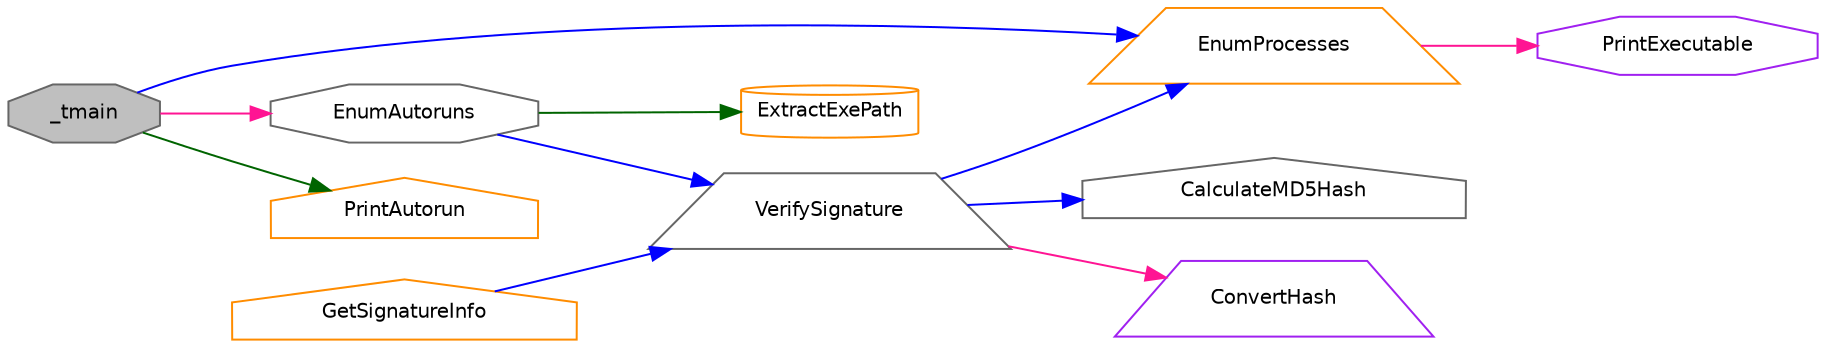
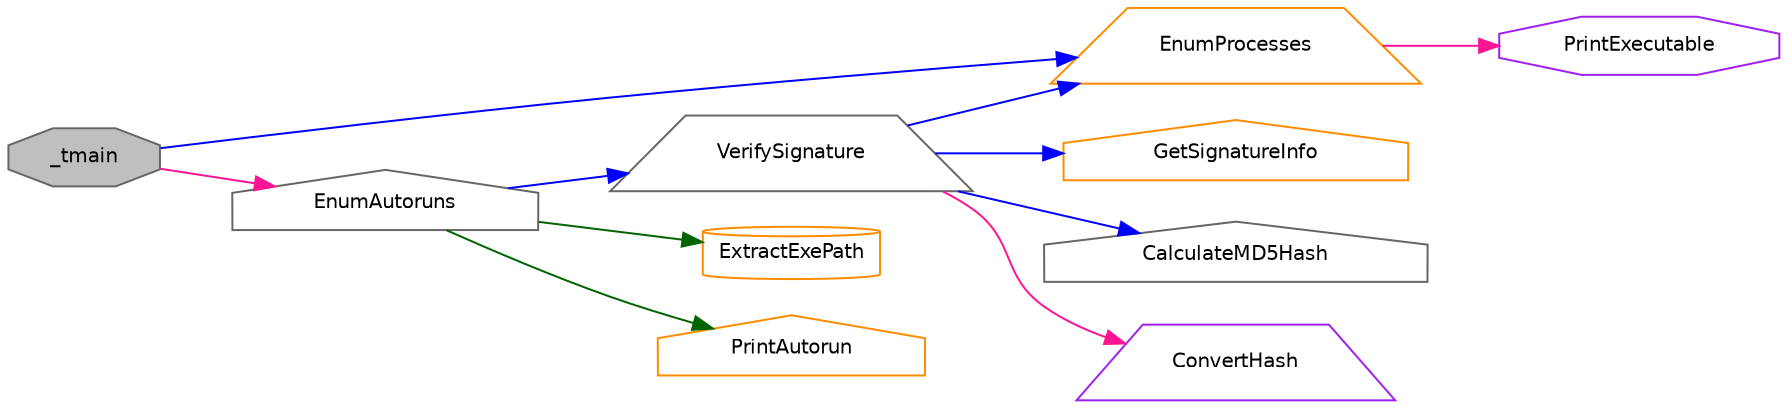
  digraph {
    rankdir=LR
    node [color=gray40 fillcolor=white fontname=Helvetica fontsize=10 shape=house style=filled]
    edge [color=blue fontname=Helvetica fontsize=10 labelfontname=Helvetica labelfontsize=10 style=solid]
    n1 [fillcolor=grey75 fontcolor=black height=0.2 label=_tmain shape=octagon width=0.4]
    n2 [color=darkorange height=0.2 label=EnumProcesses shape=trapezium width=0.4]
-   n3 [height=0.2 label=EnumAutoruns shape=octagon width=0.4]
+   n3 [height=0.2 label=EnumAutoruns width=0.4]
    n4 [color=purple height=0.2 label=PrintExecutable shape=octagon width=0.4]
    n5 [height=0.2 label=VerifySignature shape=trapezium width=0.4]
    n6 [color=darkorange height=0.2 label=ExtractExePath shape=cylinder width=0.4]
    n7 [color=darkorange height=0.2 label=PrintAutorun width=0.4]
    n8 [color=darkorange height=0.2 label=GetSignatureInfo width=0.4]
    n9 [height=0.2 label=CalculateMD5Hash width=0.4]
    n10 [color=purple height=0.2 label=ConvertHash shape=trapezium width=0.4]
    n1 -> n2
    n1 -> n3 [color=deeppink]
    n2 -> n4 [color=deeppink]
    n3 -> n5
    n3 -> n6 [color=darkgreen]
-   n1 -> n7 [color=darkgreen]
+   n3 -> n7 [color=darkgreen]
    n5 -> n2
-   n8 -> n5
+   n5 -> n8
    n5 -> n9
    n5 -> n10 [color=deeppink]
  }
